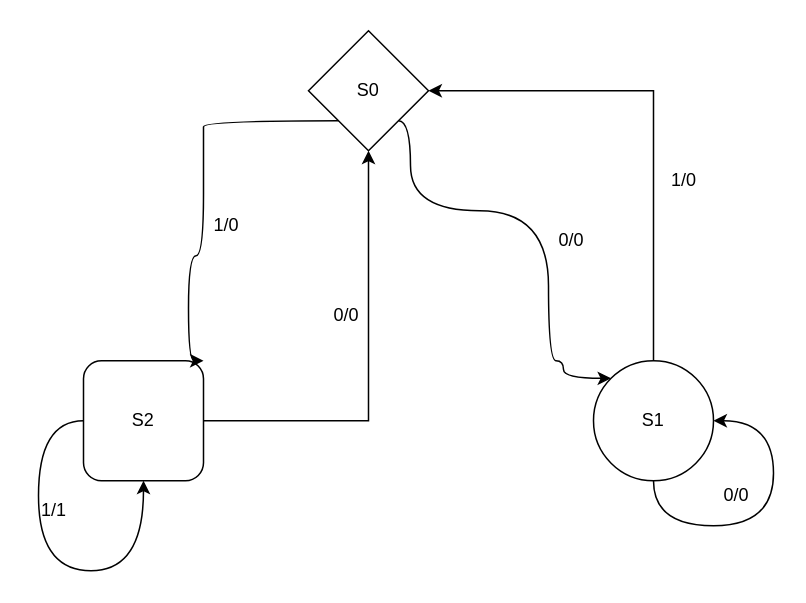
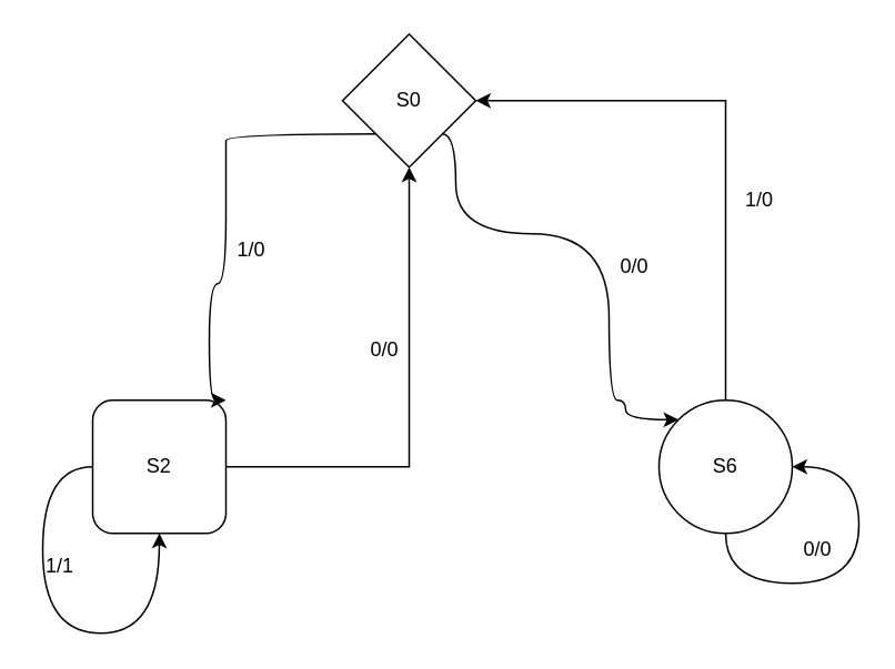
  <mxCell id="0" />
  <mxCell id="1" parent="0" />
  <mxCell id="2" value="S0" style="rhombus;whiteSpace=wrap;html=1;aspect=fixed;" vertex="1" parent="1"><mxGeometry x="205" y="20" width="80" height="80" as="geometry" /></mxCell>
  <mxCell id="3" style="edgeStyle=orthogonalEdgeStyle;rounded=0;orthogonalLoop=1;jettySize=auto;html=1;exitX=0.5;exitY=0;exitDx=0;exitDy=0;entryX=1;entryY=0.5;entryDx=0;entryDy=0;" edge="1" parent="1" source="4" target="2"><mxGeometry relative="1" as="geometry"><mxPoint x="435" y="60" as="targetPoint" /></mxGeometry></mxCell>
- <mxCell id="4" value="S1" style="ellipse;whiteSpace=wrap;html=1;aspect=fixed;" vertex="1" parent="1"><mxGeometry x="395" y="240" width="80" height="80" as="geometry" /></mxCell>
+ <mxCell id="4" value="S6" style="ellipse;whiteSpace=wrap;html=1;aspect=fixed;" vertex="1" parent="1"><mxGeometry x="395" y="240" width="80" height="80" as="geometry" /></mxCell>
  <mxCell id="5" style="edgeStyle=orthogonalEdgeStyle;rounded=0;orthogonalLoop=1;jettySize=auto;html=1;exitX=1;exitY=0.5;exitDx=0;exitDy=0;entryX=0.5;entryY=1;entryDx=0;entryDy=0;" edge="1" parent="1" source="6" target="2"><mxGeometry relative="1" as="geometry" /></mxCell>
  <mxCell id="6" value="S2" style="whiteSpace=wrap;html=1;aspect=fixed;rounded=1;" vertex="1" parent="1"><mxGeometry x="55" y="240" width="80" height="80" as="geometry" /></mxCell>
  <mxCell id="7" value="0/0" style="text;html=1;align=center;verticalAlign=middle;resizable=0;points=[];autosize=1;strokeColor=none;fillColor=none;" vertex="1" parent="1"><mxGeometry x="365" y="150" width="30" height="20" as="geometry" /></mxCell>
  <mxCell id="8" value="" style="curved=1;endArrow=classic;html=1;rounded=0;edgeStyle=orthogonalEdgeStyle;exitX=0;exitY=1;exitDx=0;exitDy=0;entryX=1;entryY=0;entryDx=0;entryDy=0;" edge="1" parent="1" source="2" target="6"><mxGeometry width="50" height="50" relative="1" as="geometry"><mxPoint x="75" y="190" as="sourcePoint" /><mxPoint x="125" y="140" as="targetPoint" /><Array as="points"><mxPoint x="135" y="88" /><mxPoint x="135" y="170" /><mxPoint x="125" y="170" /><mxPoint x="125" y="240" /><mxPoint x="123" y="240" /></Array></mxGeometry></mxCell>
  <mxCell id="9" value="1/0" style="text;html=1;align=center;verticalAlign=middle;resizable=0;points=[];autosize=1;strokeColor=none;fillColor=none;" vertex="1" parent="1"><mxGeometry x="135" y="140" width="30" height="20" as="geometry" /></mxCell>
  <mxCell id="10" value="0/0" style="text;html=1;align=center;verticalAlign=middle;resizable=0;points=[];autosize=1;strokeColor=none;fillColor=none;" vertex="1" parent="1"><mxGeometry x="215" y="200" width="30" height="20" as="geometry" /></mxCell>
  <mxCell id="11" value="" style="curved=1;endArrow=classic;html=1;rounded=0;edgeStyle=orthogonalEdgeStyle;exitX=0;exitY=0.5;exitDx=0;exitDy=0;entryX=0.5;entryY=1;entryDx=0;entryDy=0;" edge="1" parent="1" source="6" target="6"><mxGeometry width="50" height="50" relative="1" as="geometry"><mxPoint x="-5" y="380" as="sourcePoint" /><mxPoint x="45" y="330" as="targetPoint" /><Array as="points"><mxPoint x="25" y="280" /><mxPoint x="25" y="380" /><mxPoint x="95" y="380" /></Array></mxGeometry></mxCell>
  <mxCell id="12" value="1/1" style="text;html=1;align=center;verticalAlign=middle;resizable=0;points=[];autosize=1;strokeColor=none;fillColor=none;" vertex="1" parent="1"><mxGeometry x="20" y="330" width="30" height="20" as="geometry" /></mxCell>
  <mxCell id="13" value="" style="curved=1;endArrow=classic;html=1;rounded=0;edgeStyle=orthogonalEdgeStyle;entryX=0;entryY=0;entryDx=0;entryDy=0;exitX=1;exitY=1;exitDx=0;exitDy=0;" edge="1" parent="1" source="2" target="4"><mxGeometry width="50" height="50" relative="1" as="geometry"><mxPoint x="265" y="200" as="sourcePoint" /><mxPoint x="375" y="220" as="targetPoint" /><Array as="points"><mxPoint x="273" y="140" /><mxPoint x="365" y="140" /><mxPoint x="365" y="240" /><mxPoint x="375" y="240" /><mxPoint x="375" y="252" /></Array></mxGeometry></mxCell>
  <mxCell id="14" value="" style="curved=1;endArrow=classic;html=1;rounded=0;edgeStyle=orthogonalEdgeStyle;entryX=1;entryY=0.5;entryDx=0;entryDy=0;exitX=0.5;exitY=1;exitDx=0;exitDy=0;" edge="1" parent="1" source="4" target="4"><mxGeometry width="50" height="50" relative="1" as="geometry"><mxPoint x="465" y="350" as="sourcePoint" /><mxPoint x="515" y="300" as="targetPoint" /><Array as="points"><mxPoint x="435" y="350" /><mxPoint x="515" y="350" /><mxPoint x="515" y="280" /></Array></mxGeometry></mxCell>
  <mxCell id="15" value="0/0" style="text;html=1;align=center;verticalAlign=middle;resizable=0;points=[];autosize=1;strokeColor=none;fillColor=none;" vertex="1" parent="1"><mxGeometry x="475" y="320" width="30" height="20" as="geometry" /></mxCell>
  <mxCell id="16" value="1/0" style="text;html=1;align=center;verticalAlign=middle;resizable=0;points=[];autosize=1;strokeColor=none;fillColor=none;" vertex="1" parent="1"><mxGeometry x="440" y="110" width="30" height="20" as="geometry" /></mxCell>
